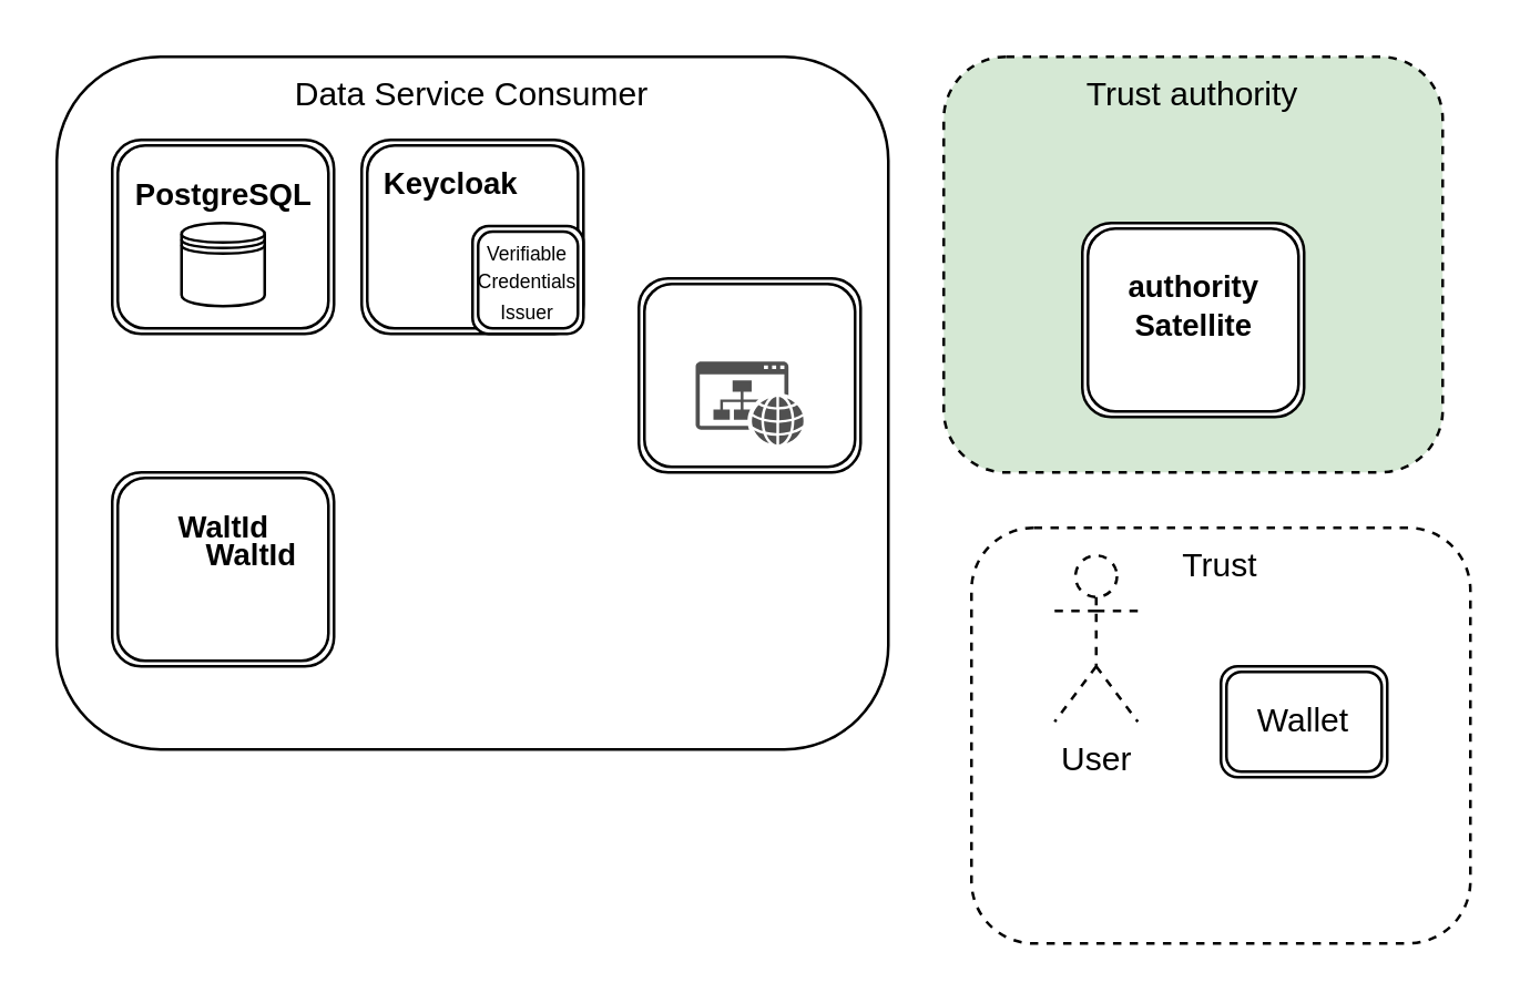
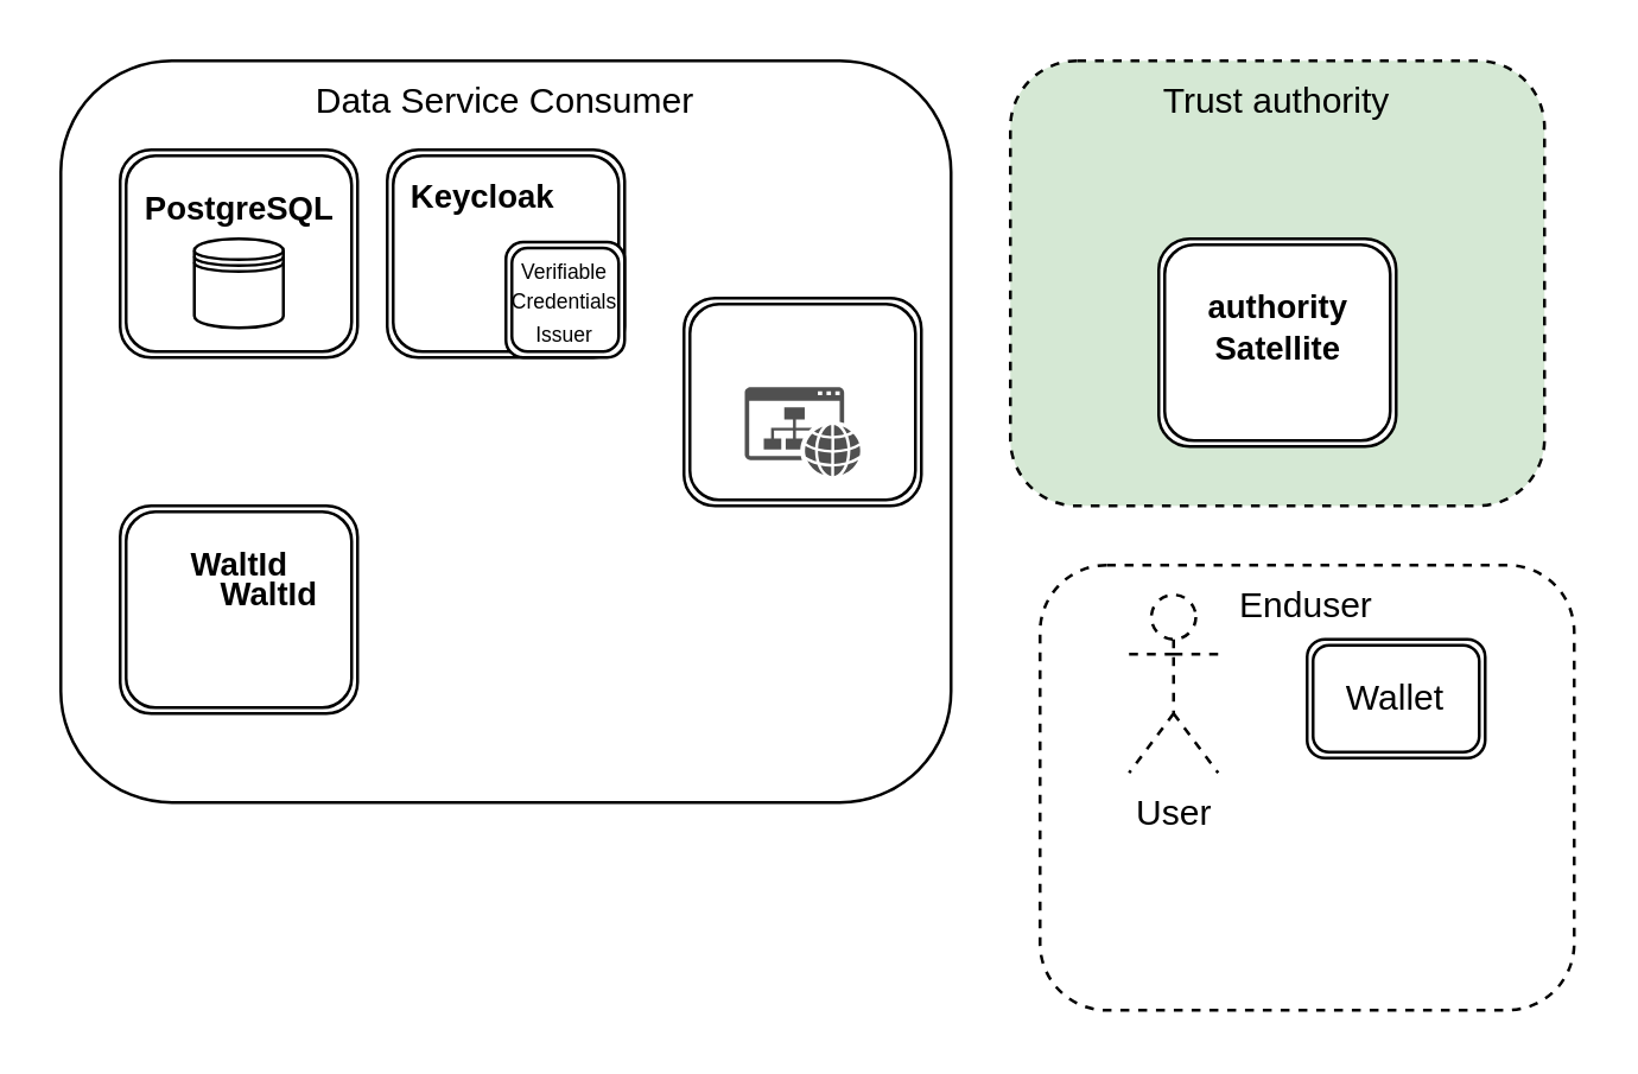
  <mxCell id="0" />
  <mxCell id="1" parent="0" />
- <mxCell id="2" value="Trust" style="rounded=1;whiteSpace=wrap;html=1;dashed=1;verticalAlign=top;" vertex="1" parent="1"><mxGeometry x="350" y="190" width="180" height="150" as="geometry" /></mxCell>
+ <mxCell id="2" value="Enduser" style="rounded=1;whiteSpace=wrap;html=1;dashed=1;verticalAlign=top;" vertex="1" parent="1"><mxGeometry x="350" y="190" width="180" height="150" as="geometry" /></mxCell>
  <mxCell id="3" value="Data Service Consumer" style="rounded=1;whiteSpace=wrap;html=1;align=center;verticalAlign=top;" parent="1" vertex="1"><mxGeometry x="20" y="20" width="300" height="250" as="geometry" /></mxCell>
  <mxCell id="4" value="" style="group" parent="1" vertex="1" connectable="0"><mxGeometry x="130" y="50" width="80" height="70" as="geometry" /></mxCell>
  <mxCell id="5" value="" style="shape=ext;double=1;rounded=1;whiteSpace=wrap;html=1;" parent="4" vertex="1"><mxGeometry width="80" height="70" as="geometry" /></mxCell>
  <mxCell id="6" value="Keycloak" style="text;strokeColor=none;fillColor=none;html=1;fontSize=11;fontStyle=1;verticalAlign=middle;align=center;" parent="4" vertex="1"><mxGeometry x="4" y="7.778" width="56" height="15.556" as="geometry" /></mxCell>
  <mxCell id="7" value="&lt;p style=&quot;line-height: 70%;&quot;&gt;&lt;font style=&quot;font-size: 7px;&quot;&gt;Verifiable Credentials Issuer&lt;/font&gt;&lt;/p&gt;" style="shape=ext;double=1;rounded=1;whiteSpace=wrap;html=1;spacing=2;" parent="4" vertex="1"><mxGeometry x="40" y="31.111" width="40" height="38.889" as="geometry" /></mxCell>
  <mxCell id="8" value="" style="group" parent="1" vertex="1" connectable="0"><mxGeometry x="230" y="100" width="80" height="70" as="geometry" /></mxCell>
  <mxCell id="9" value="" style="shape=ext;double=1;rounded=1;whiteSpace=wrap;html=1;" parent="8" vertex="1"><mxGeometry width="80" height="70" as="geometry" /></mxCell>
  <mxCell id="10" value="" style="sketch=0;pointerEvents=1;shadow=0;dashed=0;html=1;strokeColor=none;fillColor=#505050;labelPosition=center;verticalLabelPosition=bottom;verticalAlign=top;outlineConnect=0;align=center;shape=mxgraph.office.concepts.website;fontSize=11;" parent="8" vertex="1"><mxGeometry x="20.5" y="30" width="39" height="30" as="geometry" /></mxCell>
  <mxCell id="11" value="" style="group" parent="1" vertex="1" connectable="0"><mxGeometry x="40" y="50" width="80" height="70" as="geometry" /></mxCell>
  <mxCell id="12" value="" style="shape=ext;double=1;rounded=1;whiteSpace=wrap;html=1;container=0;" parent="11" vertex="1"><mxGeometry width="80" height="70" as="geometry" /></mxCell>
  <mxCell id="13" value="" style="shape=datastore;whiteSpace=wrap;html=1;container=0;" parent="11" vertex="1"><mxGeometry x="25" y="30" width="30" height="30" as="geometry" /></mxCell>
  <mxCell id="14" value="PostgreSQL" style="text;strokeColor=none;fillColor=none;html=1;fontSize=11;fontStyle=1;verticalAlign=middle;align=center;container=0;" parent="11" vertex="1"><mxGeometry x="5" y="10" width="70" height="20" as="geometry" /></mxCell>
  <mxCell id="15" value="" style="group" parent="1" vertex="1" connectable="0"><mxGeometry x="40" y="170" width="80" height="70" as="geometry" /></mxCell>
  <mxCell id="16" value="" style="shape=ext;double=1;rounded=1;whiteSpace=wrap;html=1;container=0;" parent="15" vertex="1"><mxGeometry width="80" height="70" as="geometry" /></mxCell>
  <mxCell id="17" value="WaltId" style="text;strokeColor=none;fillColor=none;html=1;fontSize=11;fontStyle=1;verticalAlign=middle;align=center;container=0;" parent="15" vertex="1"><mxGeometry x="5" y="10" width="70" height="20" as="geometry" /></mxCell>
  <mxCell id="18" value="Trust authority" style="rounded=1;whiteSpace=wrap;html=1;dashed=1;verticalAlign=top;fillColor=#d5e8d4;" vertex="1" parent="1"><mxGeometry x="340" y="20" width="180" height="150" as="geometry" /></mxCell>
  <mxCell id="19" value="" style="group;dashed=1;" vertex="1" connectable="0" parent="1"><mxGeometry x="390" y="80" width="80" height="70" as="geometry" /></mxCell>
  <mxCell id="20" value="" style="shape=ext;double=1;rounded=1;whiteSpace=wrap;html=1;container=0;" vertex="1" parent="19"><mxGeometry width="80" height="70" as="geometry" /></mxCell>
  <mxCell id="21" value="authority &lt;br&gt;Satellite" style="text;strokeColor=none;fillColor=none;html=1;fontSize=11;fontStyle=1;verticalAlign=middle;align=center;container=0;" vertex="1" parent="19"><mxGeometry x="5" y="10" width="70" height="40" as="geometry" /></mxCell>
  <mxCell id="22" value="User" style="shape=umlActor;verticalLabelPosition=bottom;verticalAlign=top;html=1;outlineConnect=0;dashed=1;" vertex="1" parent="1"><mxGeometry x="380" y="200" width="30" height="60" as="geometry" /></mxCell>
  <mxCell id="23" value="" style="group" vertex="1" connectable="0" parent="1"><mxGeometry x="50" y="180" width="80" height="70" as="geometry" /></mxCell>
  <mxCell id="24" value="WaltId" style="text;strokeColor=none;fillColor=none;html=1;fontSize=11;fontStyle=1;verticalAlign=middle;align=center;container=0;" vertex="1" parent="23"><mxGeometry x="5" y="10" width="70" height="20" as="geometry" /></mxCell>
- <mxCell id="25" value="Wallet" style="shape=ext;double=1;rounded=1;whiteSpace=wrap;html=1;container=0;" vertex="1" parent="1"><mxGeometry x="440" y="240" width="60" height="40" as="geometry" /></mxCell>
+ <mxCell id="25" value="Wallet" style="shape=ext;double=1;rounded=1;whiteSpace=wrap;html=1;container=0;" vertex="1" parent="1"><mxGeometry x="440" y="215" width="60" height="40" as="geometry" /></mxCell>
